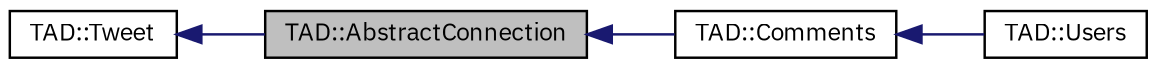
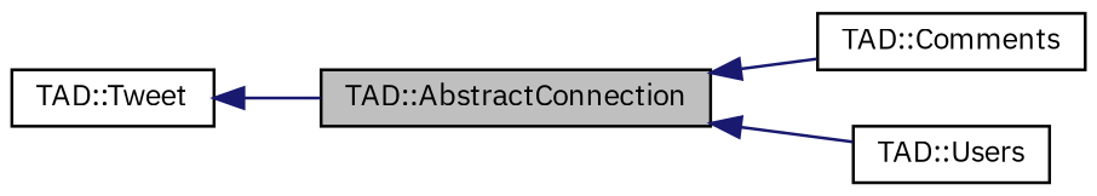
  digraph {
    fontname="IBM Plex Sans"
    rankdir=LR
    node [color=black fillcolor=white fontname="IBM Plex Sans" fontsize=10 shape=record style=filled]
    edge [color=midnightblue dir=back fontname="IBM Plex Sans" fontsize=10 labelfontname=Helvetica labelfontsize=10 style=solid]
    n1 [fillcolor=grey75 fontcolor=black height=0.2 label="TAD::AbstractConnection" width=0.4]
    n2 [height=0.2 label="TAD::Comments" width=0.4]
    n3 [height=0.2 label="TAD::Users" width=0.4]
    n4 [height=0.2 label="TAD::Tweet" width=0.4]
    n1 -> n2
-   n2 -> n3
+   n1 -> n3
    n4 -> n1
  }
